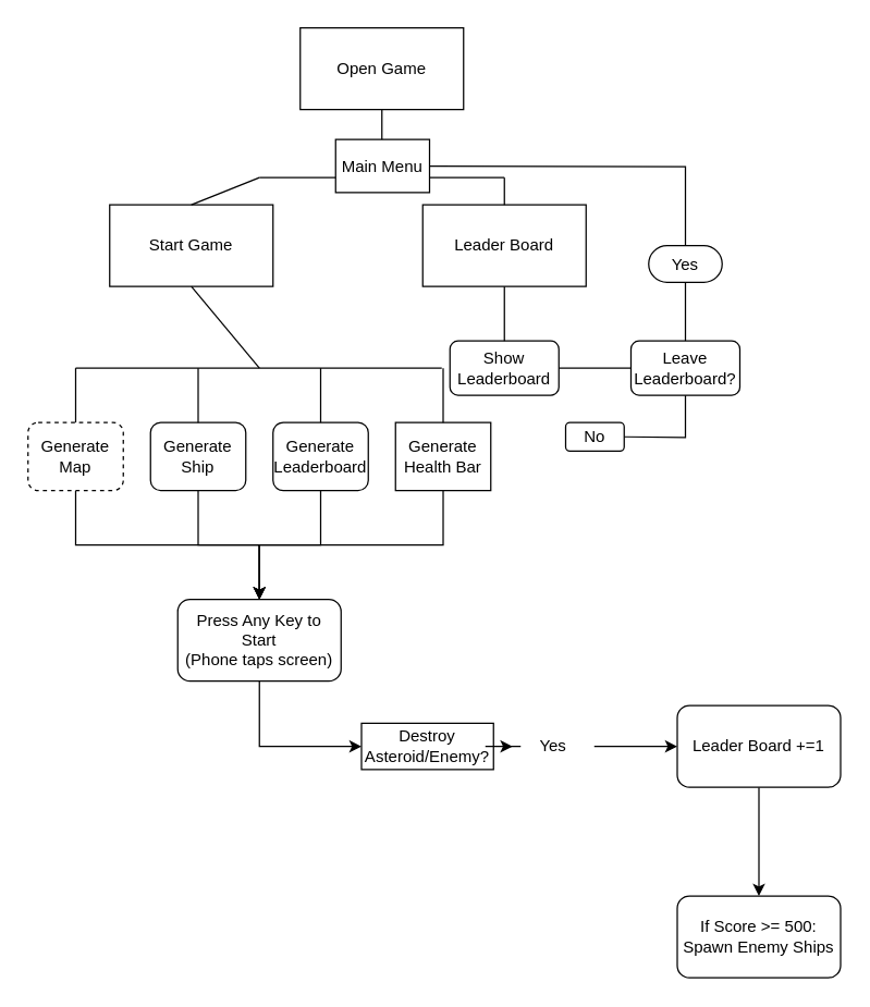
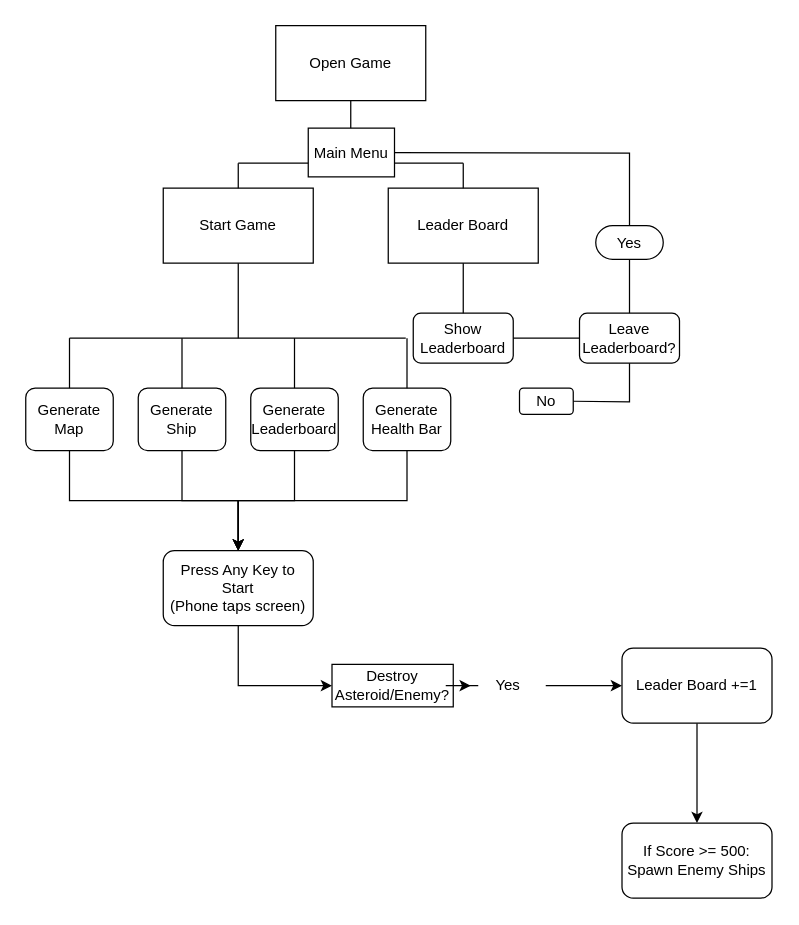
  <mxCell id="0" />
  <mxCell id="1" parent="0" />
- <mxCell id="2" value="Start Game" style="rounded=0;whiteSpace=wrap;html=1;" vertex="1" parent="1"><mxGeometry x="80" y="150" width="120" height="60" as="geometry" /></mxCell>
+ <mxCell id="2" value="Start Game" style="rounded=0;whiteSpace=wrap;html=1;" vertex="1" parent="1"><mxGeometry x="130" y="150" width="120" height="60" as="geometry" /></mxCell>
  <mxCell id="3" value="" style="endArrow=none;html=1;rounded=0;entryX=0.5;entryY=1;entryDx=0;entryDy=0;" edge="1" parent="1" target="2"><mxGeometry width="50" height="50" relative="1" as="geometry"><mxPoint x="190" y="270" as="sourcePoint" /><mxPoint x="340" y="180" as="targetPoint" /></mxGeometry></mxCell>
  <mxCell id="4" value="Open Game" style="rounded=0;whiteSpace=wrap;html=1;" vertex="1" parent="1"><mxGeometry x="220" y="20" width="120" height="60" as="geometry" /></mxCell>
  <mxCell id="5" value="" style="endArrow=none;html=1;rounded=0;entryX=0.5;entryY=1;entryDx=0;entryDy=0;" edge="1" parent="1" target="4"><mxGeometry width="50" height="50" relative="1" as="geometry"><mxPoint x="280" y="130" as="sourcePoint" /><mxPoint x="350" y="200" as="targetPoint" /><Array as="points"><mxPoint x="280" y="80" /></Array></mxGeometry></mxCell>
  <mxCell id="6" value="Leader Board" style="rounded=0;whiteSpace=wrap;html=1;" vertex="1" parent="1"><mxGeometry x="310" y="150" width="120" height="60" as="geometry" /></mxCell>
  <mxCell id="7" value="" style="endArrow=none;html=1;rounded=0;" edge="1" parent="1"><mxGeometry width="50" height="50" relative="1" as="geometry"><mxPoint x="190" y="130" as="sourcePoint" /><mxPoint x="370" y="130" as="targetPoint" /></mxGeometry></mxCell>
  <mxCell id="8" value="" style="endArrow=none;html=1;rounded=0;exitX=0.5;exitY=0;exitDx=0;exitDy=0;" edge="1" parent="1" source="2"><mxGeometry width="50" height="50" relative="1" as="geometry"><mxPoint x="300" y="250" as="sourcePoint" /><mxPoint x="190" y="130" as="targetPoint" /><Array as="points" /></mxGeometry></mxCell>
  <mxCell id="9" value="" style="endArrow=none;html=1;rounded=0;exitX=0.5;exitY=0;exitDx=0;exitDy=0;" edge="1" parent="1" source="6"><mxGeometry width="50" height="50" relative="1" as="geometry"><mxPoint x="200" y="160" as="sourcePoint" /><mxPoint x="370" y="130" as="targetPoint" /><Array as="points" /></mxGeometry></mxCell>
  <mxCell id="10" value="Show Leaderboard" style="rounded=1;whiteSpace=wrap;html=1;" vertex="1" parent="1"><mxGeometry x="330" y="250" width="80" height="40" as="geometry" /></mxCell>
  <mxCell id="11" value="" style="endArrow=none;html=1;rounded=0;exitX=0.5;exitY=1;exitDx=0;exitDy=0;entryX=0.5;entryY=0;entryDx=0;entryDy=0;" edge="1" parent="1" source="6" target="10"><mxGeometry width="50" height="50" relative="1" as="geometry"><mxPoint x="380" y="160" as="sourcePoint" /><mxPoint x="380" y="140" as="targetPoint" /><Array as="points" /></mxGeometry></mxCell>
  <mxCell id="12" style="edgeStyle=orthogonalEdgeStyle;rounded=0;orthogonalLoop=1;jettySize=auto;html=1;exitX=0.5;exitY=1;exitDx=0;exitDy=0;" edge="1" parent="1" source="13" target="26"><mxGeometry relative="1" as="geometry" /></mxCell>
- <mxCell id="13" value="Generate Map" style="rounded=1;whiteSpace=wrap;html=1;dashed=1;" vertex="1" parent="1"><mxGeometry x="20" y="310" width="70" height="50" as="geometry" /></mxCell>
+ <mxCell id="13" value="Generate Map" style="rounded=1;whiteSpace=wrap;html=1;" vertex="1" parent="1"><mxGeometry x="20" y="310" width="70" height="50" as="geometry" /></mxCell>
  <mxCell id="14" style="edgeStyle=orthogonalEdgeStyle;rounded=0;orthogonalLoop=1;jettySize=auto;html=1;exitX=0.5;exitY=1;exitDx=0;exitDy=0;entryX=0.5;entryY=0;entryDx=0;entryDy=0;" edge="1" parent="1" source="15" target="26"><mxGeometry relative="1" as="geometry" /></mxCell>
  <mxCell id="15" value="Generate Ship" style="rounded=1;whiteSpace=wrap;html=1;" vertex="1" parent="1"><mxGeometry x="110" y="310" width="70" height="50" as="geometry" /></mxCell>
  <mxCell id="16" style="edgeStyle=orthogonalEdgeStyle;rounded=0;orthogonalLoop=1;jettySize=auto;html=1;exitX=0.5;exitY=1;exitDx=0;exitDy=0;entryX=0.5;entryY=0;entryDx=0;entryDy=0;" edge="1" parent="1" source="17" target="26"><mxGeometry relative="1" as="geometry" /></mxCell>
  <mxCell id="17" value="Generate Leaderboard" style="rounded=1;whiteSpace=wrap;html=1;" vertex="1" parent="1"><mxGeometry x="200" y="310" width="70" height="50" as="geometry" /></mxCell>
  <mxCell id="18" style="edgeStyle=orthogonalEdgeStyle;rounded=0;orthogonalLoop=1;jettySize=auto;html=1;exitX=0.5;exitY=1;exitDx=0;exitDy=0;" edge="1" parent="1" source="19" target="26"><mxGeometry relative="1" as="geometry" /></mxCell>
- <mxCell id="19" value="Generate Health Bar" style="whiteSpace=wrap;html=1;rounded=0;" vertex="1" parent="1"><mxGeometry x="290" y="310" width="70" height="50" as="geometry" /></mxCell>
+ <mxCell id="19" value="Generate Health Bar" style="rounded=1;whiteSpace=wrap;html=1;" vertex="1" parent="1"><mxGeometry x="290" y="310" width="70" height="50" as="geometry" /></mxCell>
  <mxCell id="20" value="" style="endArrow=none;html=1;rounded=0;" edge="1" parent="1"><mxGeometry width="50" height="50" relative="1" as="geometry"><mxPoint x="55" y="270" as="sourcePoint" /><mxPoint x="324" y="270" as="targetPoint" /></mxGeometry></mxCell>
  <mxCell id="21" value="" style="endArrow=none;html=1;rounded=0;exitX=0.5;exitY=0;exitDx=0;exitDy=0;" edge="1" parent="1" source="13"><mxGeometry width="50" height="50" relative="1" as="geometry"><mxPoint x="10" y="320" as="sourcePoint" /><mxPoint x="55" y="270" as="targetPoint" /></mxGeometry></mxCell>
  <mxCell id="22" value="" style="endArrow=none;html=1;rounded=0;entryX=0.5;entryY=0;entryDx=0;entryDy=0;" edge="1" parent="1" target="15"><mxGeometry width="50" height="50" relative="1" as="geometry"><mxPoint x="145" y="270" as="sourcePoint" /><mxPoint x="350" y="200" as="targetPoint" /></mxGeometry></mxCell>
  <mxCell id="23" value="" style="endArrow=none;html=1;rounded=0;exitX=0.5;exitY=0;exitDx=0;exitDy=0;" edge="1" parent="1" source="17"><mxGeometry width="50" height="50" relative="1" as="geometry"><mxPoint x="300" y="250" as="sourcePoint" /><mxPoint x="235" y="270" as="targetPoint" /></mxGeometry></mxCell>
  <mxCell id="24" value="" style="endArrow=none;html=1;rounded=0;exitX=0.5;exitY=0;exitDx=0;exitDy=0;" edge="1" parent="1" source="19"><mxGeometry width="50" height="50" relative="1" as="geometry"><mxPoint x="300" y="250" as="sourcePoint" /><mxPoint x="325" y="270" as="targetPoint" /></mxGeometry></mxCell>
  <mxCell id="25" style="edgeStyle=orthogonalEdgeStyle;rounded=0;orthogonalLoop=1;jettySize=auto;html=1;exitX=0.5;exitY=1;exitDx=0;exitDy=0;entryX=0;entryY=0.5;entryDx=0;entryDy=0;" edge="1" parent="1" source="26" target="36"><mxGeometry relative="1" as="geometry" /></mxCell>
  <mxCell id="26" value="Press Any Key to Start&lt;div&gt;(Phone taps screen)&lt;/div&gt;" style="rounded=1;whiteSpace=wrap;html=1;" vertex="1" parent="1"><mxGeometry x="130" y="440" width="120" height="60" as="geometry" /></mxCell>
  <mxCell id="27" value="Leave Leaderboard?" style="rounded=1;whiteSpace=wrap;html=1;" vertex="1" parent="1"><mxGeometry x="463" y="250" width="80" height="40" as="geometry" /></mxCell>
  <mxCell id="28" value="" style="endArrow=none;html=1;rounded=0;entryX=0;entryY=0.5;entryDx=0;entryDy=0;exitX=1;exitY=0.5;exitDx=0;exitDy=0;" edge="1" parent="1" source="10" target="27"><mxGeometry width="50" height="50" relative="1" as="geometry"><mxPoint x="300" y="353" as="sourcePoint" /><mxPoint x="350" y="303" as="targetPoint" /></mxGeometry></mxCell>
  <mxCell id="29" value="No" style="rounded=1;whiteSpace=wrap;html=1;" vertex="1" parent="1"><mxGeometry x="415" y="310" width="43" height="21" as="geometry" /></mxCell>
  <mxCell id="30" value="" style="endArrow=none;html=1;rounded=0;entryX=0.5;entryY=1;entryDx=0;entryDy=0;exitX=1;exitY=0.5;exitDx=0;exitDy=0;" edge="1" parent="1" source="29" target="27"><mxGeometry width="50" height="50" relative="1" as="geometry"><mxPoint x="300" y="353" as="sourcePoint" /><mxPoint x="350" y="303" as="targetPoint" /><Array as="points"><mxPoint x="503" y="321" /></Array></mxGeometry></mxCell>
  <mxCell id="31" value="Yes" style="rounded=1;whiteSpace=wrap;html=1;arcSize=50;" vertex="1" parent="1"><mxGeometry x="476" y="180" width="54" height="27" as="geometry" /></mxCell>
  <mxCell id="32" value="" style="endArrow=none;html=1;rounded=0;entryX=0.5;entryY=1;entryDx=0;entryDy=0;" edge="1" parent="1" source="27" target="31"><mxGeometry width="50" height="50" relative="1" as="geometry"><mxPoint x="300" y="353" as="sourcePoint" /><mxPoint x="350" y="303" as="targetPoint" /></mxGeometry></mxCell>
  <mxCell id="33" value="" style="endArrow=none;html=1;rounded=0;entryX=0.5;entryY=0;entryDx=0;entryDy=0;exitX=1;exitY=0.5;exitDx=0;exitDy=0;" edge="1" parent="1" source="34" target="31"><mxGeometry width="50" height="50" relative="1" as="geometry"><mxPoint x="501" y="42" as="sourcePoint" /><mxPoint x="350" y="303" as="targetPoint" /><Array as="points"><mxPoint x="503" y="122" /></Array></mxGeometry></mxCell>
  <mxCell id="34" value="Main Menu" style="rounded=0;whiteSpace=wrap;html=1;" vertex="1" parent="1"><mxGeometry x="246" y="102" width="69" height="39" as="geometry" /></mxCell>
  <mxCell id="35" value="" style="edgeStyle=orthogonalEdgeStyle;rounded=0;orthogonalLoop=1;jettySize=auto;html=1;" edge="1" parent="1" source="38" target="40"><mxGeometry relative="1" as="geometry"><mxPoint x="450.5" y="548" as="targetPoint" /></mxGeometry></mxCell>
  <mxCell id="36" value="Destroy Asteroid/Enemy?" style="rounded=0;whiteSpace=wrap;html=1;" vertex="1" parent="1"><mxGeometry x="265" y="531" width="97" height="34" as="geometry" /></mxCell>
  <mxCell id="37" value="" style="edgeStyle=orthogonalEdgeStyle;rounded=0;orthogonalLoop=1;jettySize=auto;html=1;" edge="1" parent="1" source="36" target="38"><mxGeometry relative="1" as="geometry"><mxPoint x="362" y="548" as="sourcePoint" /><mxPoint x="450.5" y="548" as="targetPoint" /></mxGeometry></mxCell>
  <mxCell id="38" value="Yes" style="text;html=1;align=center;verticalAlign=middle;whiteSpace=wrap;rounded=0;" vertex="1" parent="1"><mxGeometry x="376" y="533" width="60" height="30" as="geometry" /></mxCell>
  <mxCell id="39" value="" style="edgeStyle=orthogonalEdgeStyle;rounded=0;orthogonalLoop=1;jettySize=auto;html=1;" edge="1" parent="1" source="40" target="41"><mxGeometry relative="1" as="geometry" /></mxCell>
  <mxCell id="40" value="Leader Board +=1" style="rounded=1;whiteSpace=wrap;html=1;" vertex="1" parent="1"><mxGeometry x="497" y="518" width="120" height="60" as="geometry" /></mxCell>
  <mxCell id="41" value="If Score &amp;gt;= 500:&lt;div&gt;Spawn Enemy Ships&lt;/div&gt;" style="whiteSpace=wrap;html=1;rounded=1;" vertex="1" parent="1"><mxGeometry x="497" y="658" width="120" height="60" as="geometry" /></mxCell>
